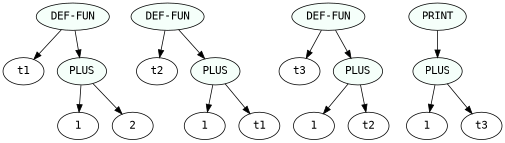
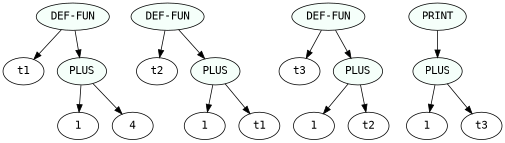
  digraph {
    node [fontname=monospace]
    n1 [label=t1]
    n2 [label=1]
-   n3 [label=2]
+   n3 [label=4]
    n4 [fillcolor=mintcream label=PLUS style=filled]
    n5 [label=t2]
    n6 [label=1]
    n7 [label=t1]
    n8 [fillcolor=mintcream label=PLUS style=filled]
    n9 [label=t3]
    n10 [label=1]
    n11 [label=t2]
    n12 [fillcolor=mintcream label=PLUS style=filled]
    n13 [label=1]
    n14 [label=t3]
    n15 [fillcolor=mintcream label=PLUS style=filled]
    n16 [fillcolor=mintcream label=PRINT style=filled]
    n17 [fillcolor=mintcream label="DEF-FUN" style=filled]
    n18 [fillcolor=mintcream label="DEF-FUN" style=filled]
    n19 [fillcolor=mintcream label="DEF-FUN" style=filled]
    n4 -> n2
    n4 -> n3
    n8 -> n6
    n8 -> n7
    n12 -> n10
    n12 -> n11
    n15 -> n13
    n15 -> n14
    n16 -> n15
    n17 -> n9
    n17 -> n12
    n18 -> n5
    n18 -> n8
    n19 -> n1
    n19 -> n4
  }
